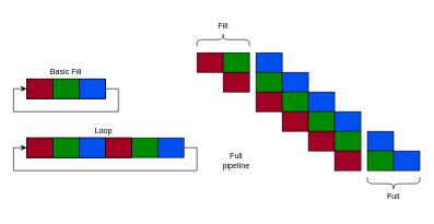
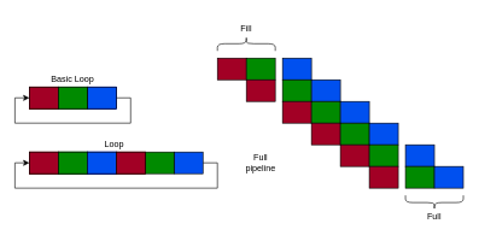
  <mxCell id="0" />
  <mxCell id="1" parent="0" />
  <mxCell id="2" value="" style="rounded=0;whiteSpace=wrap;html=1;fillColor=#a20025;fontColor=#ffffff;strokeColor=#000000;" vertex="1" parent="1"><mxGeometry x="300" y="80" width="40" height="30" as="geometry" /></mxCell>
  <mxCell id="3" value="" style="rounded=0;whiteSpace=wrap;html=1;fillColor=#008a00;fontColor=#ffffff;strokeColor=#000000;" vertex="1" parent="1"><mxGeometry x="340" y="80" width="40" height="30" as="geometry" /></mxCell>
  <mxCell id="4" value="" style="rounded=0;whiteSpace=wrap;html=1;fillColor=#0050ef;fontColor=#ffffff;strokeColor=#000000;" vertex="1" parent="1"><mxGeometry x="390" y="80" width="40" height="30" as="geometry" /></mxCell>
  <mxCell id="5" value="" style="rounded=0;whiteSpace=wrap;html=1;fillColor=#a20025;fontColor=#ffffff;strokeColor=#000000;" vertex="1" parent="1"><mxGeometry x="340" y="110" width="40" height="30" as="geometry" /></mxCell>
  <mxCell id="6" value="" style="rounded=0;whiteSpace=wrap;html=1;fillColor=#008a00;fontColor=#ffffff;strokeColor=#000000;" vertex="1" parent="1"><mxGeometry x="390" y="110" width="40" height="30" as="geometry" /></mxCell>
  <mxCell id="7" value="" style="rounded=0;whiteSpace=wrap;html=1;fillColor=#0050ef;fontColor=#ffffff;strokeColor=#000000;" vertex="1" parent="1"><mxGeometry x="430" y="110" width="40" height="30" as="geometry" /></mxCell>
  <mxCell id="8" value="" style="rounded=0;whiteSpace=wrap;html=1;fillColor=#a20025;fontColor=#ffffff;strokeColor=#000000;" vertex="1" parent="1"><mxGeometry x="390" y="140" width="40" height="30" as="geometry" /></mxCell>
  <mxCell id="9" value="" style="rounded=0;whiteSpace=wrap;html=1;fillColor=#008a00;fontColor=#ffffff;strokeColor=#000000;" vertex="1" parent="1"><mxGeometry x="430" y="140" width="40" height="30" as="geometry" /></mxCell>
  <mxCell id="10" value="" style="rounded=0;whiteSpace=wrap;html=1;fillColor=#0050ef;fontColor=#ffffff;strokeColor=#000000;" vertex="1" parent="1"><mxGeometry x="470" y="140" width="40" height="30" as="geometry" /></mxCell>
  <mxCell id="11" value="" style="rounded=0;whiteSpace=wrap;html=1;fillColor=#a20025;fontColor=#ffffff;strokeColor=#000000;" vertex="1" parent="1"><mxGeometry x="430" y="170" width="40" height="30" as="geometry" /></mxCell>
  <mxCell id="12" value="" style="rounded=0;whiteSpace=wrap;html=1;fillColor=#008a00;fontColor=#ffffff;strokeColor=#000000;" vertex="1" parent="1"><mxGeometry x="470" y="170" width="40" height="30" as="geometry" /></mxCell>
  <mxCell id="13" value="" style="rounded=0;whiteSpace=wrap;html=1;fillColor=#0050ef;fontColor=#ffffff;strokeColor=#000000;" vertex="1" parent="1"><mxGeometry x="510" y="170" width="40" height="30" as="geometry" /></mxCell>
  <mxCell id="14" value="" style="rounded=0;whiteSpace=wrap;html=1;fillColor=#a20025;fontColor=#ffffff;strokeColor=#000000;" vertex="1" parent="1"><mxGeometry x="470" y="200" width="40" height="30" as="geometry" /></mxCell>
  <mxCell id="15" value="" style="rounded=0;whiteSpace=wrap;html=1;fillColor=#008a00;fontColor=#ffffff;strokeColor=#000000;" vertex="1" parent="1"><mxGeometry x="510" y="200" width="40" height="30" as="geometry" /></mxCell>
  <mxCell id="16" value="" style="rounded=0;whiteSpace=wrap;html=1;fillColor=#0050ef;fontColor=#ffffff;strokeColor=#000000;" vertex="1" parent="1"><mxGeometry x="560" y="200" width="40" height="30" as="geometry" /></mxCell>
  <mxCell id="17" value="" style="rounded=0;whiteSpace=wrap;html=1;fillColor=#a20025;fontColor=#ffffff;strokeColor=#000000;" vertex="1" parent="1"><mxGeometry x="510" y="230" width="40" height="30" as="geometry" /></mxCell>
  <mxCell id="18" value="" style="rounded=0;whiteSpace=wrap;html=1;fillColor=#008a00;fontColor=#ffffff;strokeColor=#000000;" vertex="1" parent="1"><mxGeometry x="560" y="230" width="40" height="30" as="geometry" /></mxCell>
  <mxCell id="19" value="" style="rounded=0;whiteSpace=wrap;html=1;fillColor=#0050ef;fontColor=#ffffff;strokeColor=#000000;" vertex="1" parent="1"><mxGeometry x="600" y="230" width="40" height="30" as="geometry" /></mxCell>
  <mxCell id="20" value="Fill" style="text;html=1;strokeColor=none;fillColor=none;align=center;verticalAlign=middle;whiteSpace=wrap;rounded=0;" vertex="1" parent="1"><mxGeometry x="310" y="30" width="60" height="20" as="geometry" /></mxCell>
  <mxCell id="21" value="" style="shape=curlyBracket;whiteSpace=wrap;html=1;rounded=1;flipH=1;rotation=-90;" vertex="1" parent="1"><mxGeometry x="330" y="20.03" width="20" height="80" as="geometry" /></mxCell>
  <mxCell id="22" value="" style="shape=curlyBracket;whiteSpace=wrap;html=1;rounded=1;flipH=1;rotation=90;" vertex="1" parent="1"><mxGeometry x="590" y="240" width="20" height="80" as="geometry" /></mxCell>
  <mxCell id="23" value="Full" style="text;html=1;strokeColor=none;fillColor=none;align=center;verticalAlign=middle;whiteSpace=wrap;rounded=0;" vertex="1" parent="1"><mxGeometry x="570" y="290" width="60" height="20" as="geometry" /></mxCell>
  <mxCell id="24" value="" style="rounded=0;whiteSpace=wrap;html=1;fillColor=#a20025;fontColor=#ffffff;strokeColor=#6F0000;" vertex="1" parent="1"><mxGeometry x="40" y="120.03" width="40" height="30" as="geometry" /></mxCell>
  <mxCell id="25" value="" style="rounded=0;whiteSpace=wrap;html=1;fillColor=#008a00;fontColor=#ffffff;strokeColor=#005700;" vertex="1" parent="1"><mxGeometry x="80" y="120.03" width="40" height="30" as="geometry" /></mxCell>
  <mxCell id="26" style="edgeStyle=orthogonalEdgeStyle;rounded=0;orthogonalLoop=1;jettySize=auto;html=1;exitX=1;exitY=0.5;exitDx=0;exitDy=0;entryX=0;entryY=0.5;entryDx=0;entryDy=0;" edge="1" parent="1" source="27" target="24"><mxGeometry relative="1" as="geometry"><Array as="points"><mxPoint x="180" y="135.03" /><mxPoint x="180" y="170.03" /><mxPoint x="20" y="170.03" /><mxPoint x="20" y="135.03" /></Array></mxGeometry></mxCell>
  <mxCell id="27" value="" style="rounded=0;whiteSpace=wrap;html=1;fillColor=#0050ef;fontColor=#ffffff;strokeColor=#001DBC;" vertex="1" parent="1"><mxGeometry x="120" y="120.03" width="40" height="30" as="geometry" /></mxCell>
- <mxCell id="28" value="Full pipeline" style="text;html=1;strokeColor=none;fillColor=none;align=center;verticalAlign=middle;whiteSpace=wrap;rounded=0;" vertex="1" parent="1"><mxGeometry x="330" y="230.03" width="60" height="30" as="geometry" /></mxCell>
- <mxCell id="29" value="Basic Fill" style="text;html=1;strokeColor=none;fillColor=none;align=center;verticalAlign=middle;whiteSpace=wrap;rounded=0;" vertex="1" parent="1"><mxGeometry x="55" y="100.03" width="90" height="20" as="geometry" /></mxCell>
+ <mxCell id="28" value="Full pipeline" style="text;html=1;strokeColor=none;fillColor=none;align=center;verticalAlign=middle;whiteSpace=wrap;rounded=0;" vertex="1" parent="1"><mxGeometry x="330" y="210.03" width="60" height="30" as="geometry" /></mxCell>
+ <mxCell id="29" value="Basic Loop" style="text;html=1;strokeColor=none;fillColor=none;align=center;verticalAlign=middle;whiteSpace=wrap;rounded=0;" vertex="1" parent="1"><mxGeometry x="55" y="100.03" width="90" height="20" as="geometry" /></mxCell>
  <mxCell id="30" value="" style="rounded=0;whiteSpace=wrap;html=1;fillColor=#a20025;fontColor=#ffffff;strokeColor=#6F0000;" vertex="1" parent="1"><mxGeometry x="40" y="210.03" width="40" height="30" as="geometry" /></mxCell>
  <mxCell id="31" value="" style="rounded=0;whiteSpace=wrap;html=1;fillColor=#008a00;fontColor=#ffffff;strokeColor=#005700;" vertex="1" parent="1"><mxGeometry x="80" y="210.03" width="40" height="30" as="geometry" /></mxCell>
  <mxCell id="32" value="" style="rounded=0;whiteSpace=wrap;html=1;fillColor=#0050ef;fontColor=#ffffff;strokeColor=#001DBC;" vertex="1" parent="1"><mxGeometry x="120" y="210.03" width="40" height="30" as="geometry" /></mxCell>
  <mxCell id="33" value="Loop" style="text;html=1;strokeColor=none;fillColor=none;align=center;verticalAlign=middle;whiteSpace=wrap;rounded=0;" vertex="1" parent="1"><mxGeometry x="55" y="190.03" width="205" height="20" as="geometry" /></mxCell>
  <mxCell id="34" value="" style="rounded=0;whiteSpace=wrap;html=1;fillColor=#0050ef;fontColor=#ffffff;strokeColor=#001DBC;" vertex="1" parent="1"><mxGeometry x="120" y="210.03" width="40" height="30" as="geometry" /></mxCell>
  <mxCell id="35" value="" style="rounded=0;whiteSpace=wrap;html=1;fillColor=#008a00;fontColor=#ffffff;strokeColor=#005700;" vertex="1" parent="1"><mxGeometry x="80" y="210.03" width="40" height="30" as="geometry" /></mxCell>
  <mxCell id="36" value="" style="rounded=0;whiteSpace=wrap;html=1;fillColor=#a20025;fontColor=#ffffff;strokeColor=#6F0000;" vertex="1" parent="1"><mxGeometry x="160" y="210.03" width="40" height="30" as="geometry" /></mxCell>
  <mxCell id="37" style="edgeStyle=orthogonalEdgeStyle;rounded=0;orthogonalLoop=1;jettySize=auto;html=1;exitX=1;exitY=0.5;exitDx=0;exitDy=0;entryX=0;entryY=0.5;entryDx=0;entryDy=0;" edge="1" parent="1" source="38" target="30"><mxGeometry relative="1" as="geometry"><Array as="points"><mxPoint x="300" y="225" /><mxPoint x="300" y="260" /><mxPoint x="20" y="260" /><mxPoint x="20" y="225" /></Array></mxGeometry></mxCell>
  <mxCell id="38" value="" style="rounded=0;whiteSpace=wrap;html=1;fillColor=#0050ef;fontColor=#ffffff;strokeColor=#000000;" vertex="1" parent="1"><mxGeometry x="240" y="210.03" width="40" height="30" as="geometry" /></mxCell>
  <mxCell id="39" value="" style="rounded=0;whiteSpace=wrap;html=1;fillColor=#008a00;fontColor=#ffffff;strokeColor=#000000;" vertex="1" parent="1"><mxGeometry x="200" y="210.03" width="40" height="30" as="geometry" /></mxCell>
  <mxCell id="40" value="" style="rounded=0;whiteSpace=wrap;html=1;fillColor=#a20025;fontColor=#ffffff;strokeColor=#6F0000;" vertex="1" parent="1"><mxGeometry x="40" y="120.03" width="40" height="30" as="geometry" /></mxCell>
  <mxCell id="41" value="" style="rounded=0;whiteSpace=wrap;html=1;fillColor=#0050ef;fontColor=#ffffff;strokeColor=#001DBC;" vertex="1" parent="1"><mxGeometry x="120" y="120.03" width="40" height="30" as="geometry" /></mxCell>
  <mxCell id="42" value="" style="rounded=0;whiteSpace=wrap;html=1;fillColor=#008a00;fontColor=#ffffff;strokeColor=#005700;" vertex="1" parent="1"><mxGeometry x="80" y="120.03" width="40" height="30" as="geometry" /></mxCell>
  <mxCell id="43" value="" style="rounded=0;whiteSpace=wrap;html=1;fillColor=#a20025;fontColor=#ffffff;strokeColor=#6F0000;" vertex="1" parent="1"><mxGeometry x="40" y="210.03" width="40" height="30" as="geometry" /></mxCell>
  <mxCell id="44" value="" style="rounded=0;whiteSpace=wrap;html=1;fillColor=#008a00;fontColor=#ffffff;strokeColor=#005700;" vertex="1" parent="1"><mxGeometry x="80" y="210.03" width="40" height="30" as="geometry" /></mxCell>
  <mxCell id="45" value="" style="rounded=0;whiteSpace=wrap;html=1;fillColor=#0050ef;fontColor=#ffffff;strokeColor=#001DBC;" vertex="1" parent="1"><mxGeometry x="120" y="210.03" width="40" height="30" as="geometry" /></mxCell>
  <mxCell id="46" value="" style="rounded=0;whiteSpace=wrap;html=1;fillColor=#a20025;fontColor=#ffffff;strokeColor=#6F0000;" vertex="1" parent="1"><mxGeometry x="160" y="210.03" width="40" height="30" as="geometry" /></mxCell>
  <mxCell id="47" value="" style="rounded=0;whiteSpace=wrap;html=1;fillColor=#a20025;fontColor=#ffffff;strokeColor=#000000;" vertex="1" parent="1"><mxGeometry x="40" y="120" width="40" height="30" as="geometry" /></mxCell>
  <mxCell id="48" value="" style="rounded=0;whiteSpace=wrap;html=1;fillColor=#0050ef;fontColor=#ffffff;strokeColor=#000000;" vertex="1" parent="1"><mxGeometry x="120" y="120" width="40" height="30" as="geometry" /></mxCell>
  <mxCell id="49" value="" style="rounded=0;whiteSpace=wrap;html=1;fillColor=#008a00;fontColor=#ffffff;strokeColor=#000000;" vertex="1" parent="1"><mxGeometry x="80" y="120" width="40" height="30" as="geometry" /></mxCell>
  <mxCell id="50" value="" style="rounded=0;whiteSpace=wrap;html=1;fillColor=#a20025;fontColor=#ffffff;strokeColor=#000000;" vertex="1" parent="1"><mxGeometry x="40" y="210" width="40" height="30" as="geometry" /></mxCell>
  <mxCell id="51" value="" style="rounded=0;whiteSpace=wrap;html=1;fillColor=#008a00;fontColor=#ffffff;strokeColor=#000000;" vertex="1" parent="1"><mxGeometry x="80" y="210" width="40" height="30" as="geometry" /></mxCell>
  <mxCell id="52" value="" style="rounded=0;whiteSpace=wrap;html=1;fillColor=#0050ef;fontColor=#ffffff;strokeColor=#000000;" vertex="1" parent="1"><mxGeometry x="120" y="210" width="40" height="30" as="geometry" /></mxCell>
  <mxCell id="53" value="" style="rounded=0;whiteSpace=wrap;html=1;fillColor=#a20025;fontColor=#ffffff;strokeColor=#000000;" vertex="1" parent="1"><mxGeometry x="160" y="210" width="40" height="30" as="geometry" /></mxCell>
